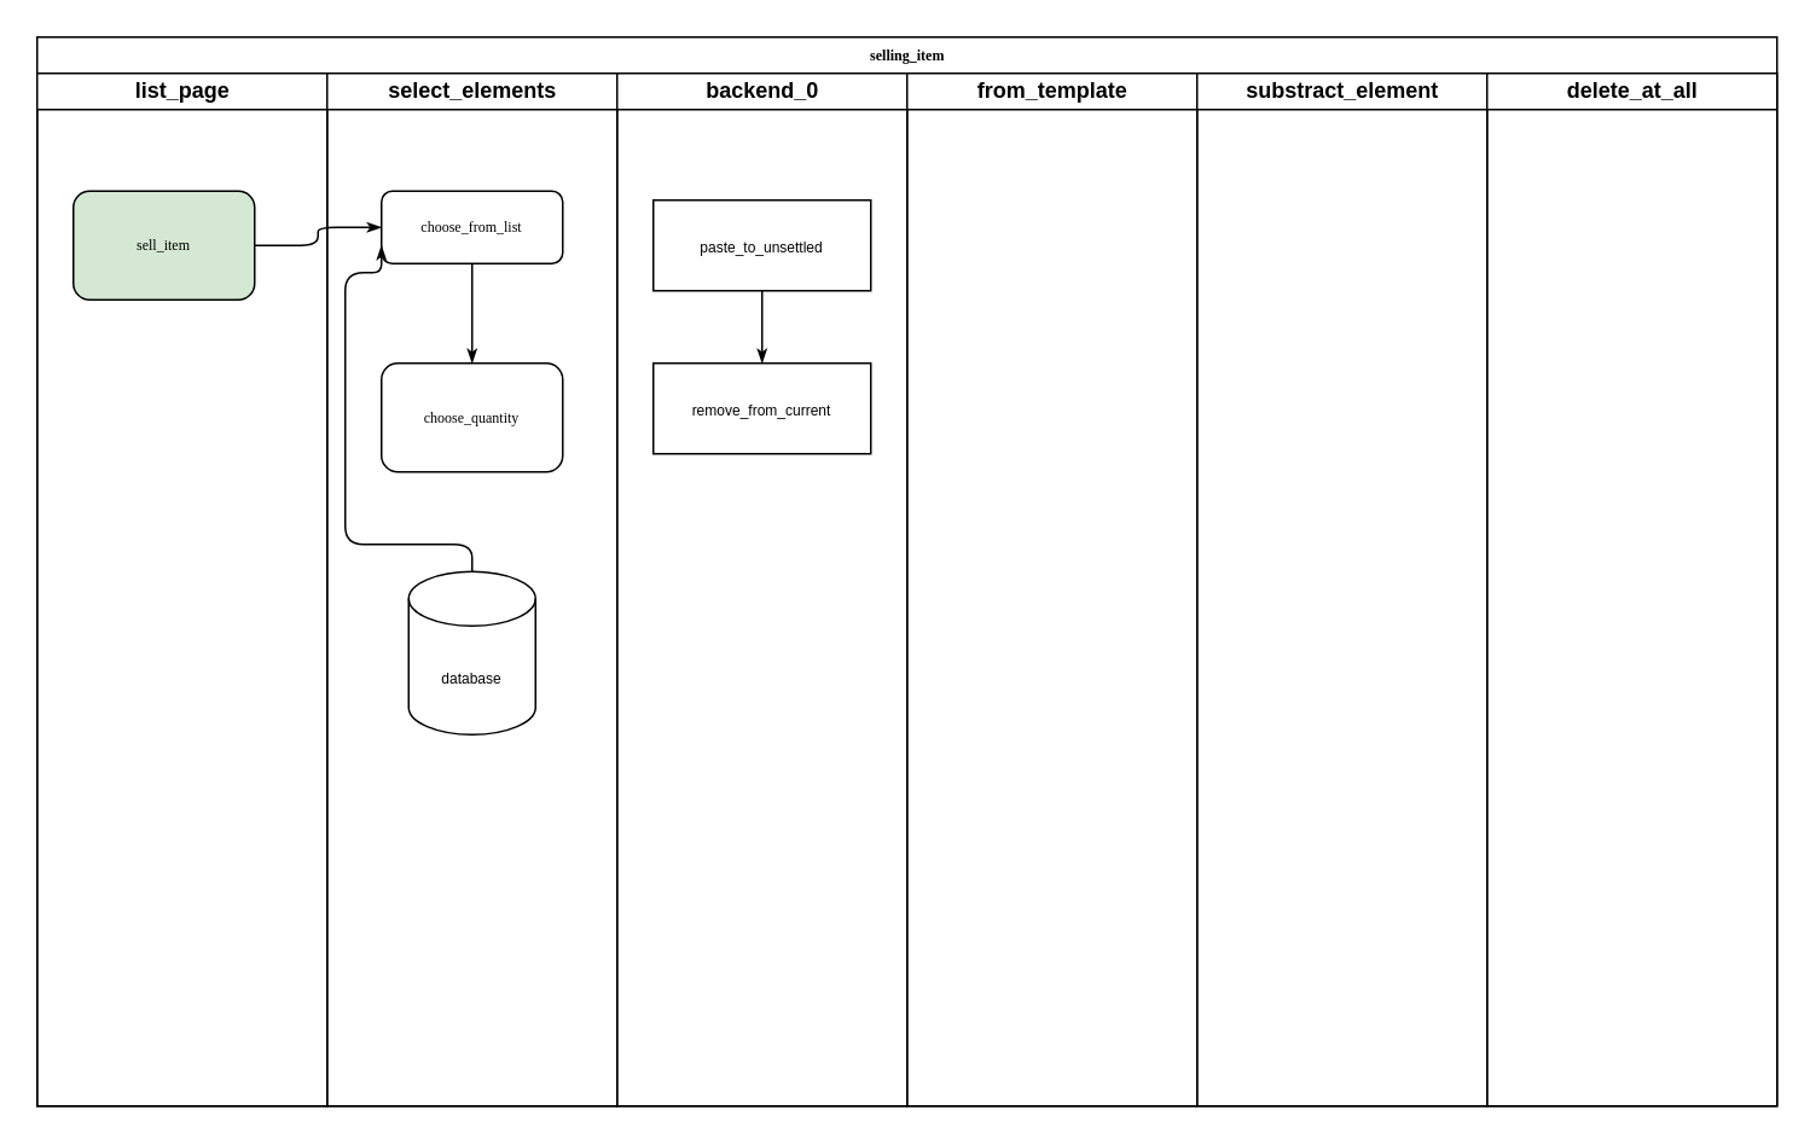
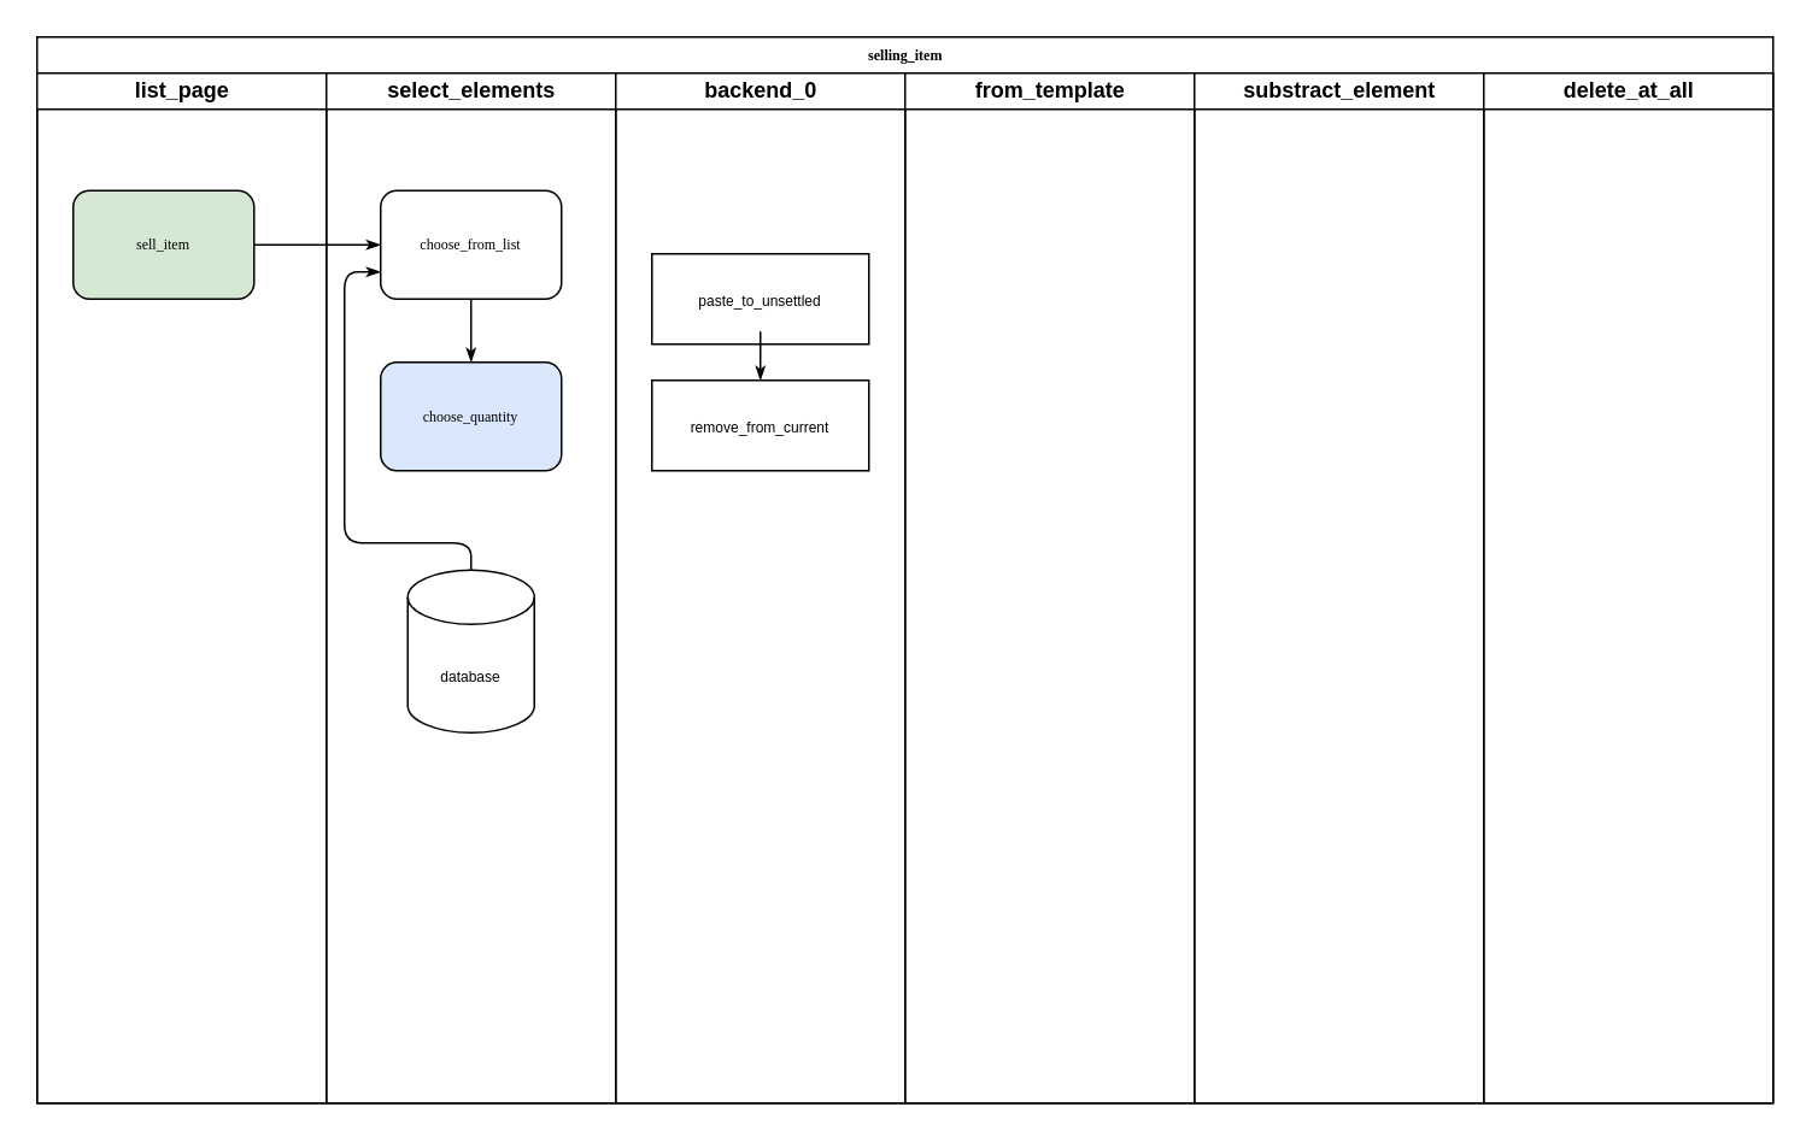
  <mxCell id="0" />
  <mxCell id="1" parent="0" />
  <mxCell id="2" value="selling_item" style="swimlane;html=1;childLayout=stackLayout;startSize=20;rounded=0;shadow=0;labelBackgroundColor=none;strokeWidth=1;fontFamily=Verdana;fontSize=8;align=center;" vertex="1" parent="1"><mxGeometry x="20" y="20" width="960" height="590" as="geometry" /></mxCell>
  <mxCell id="3" value="list_page" style="swimlane;html=1;startSize=20;" vertex="1" parent="2"><mxGeometry y="20" width="160" height="570" as="geometry" /></mxCell>
  <mxCell id="4" value="sell_item" style="rounded=1;whiteSpace=wrap;html=1;shadow=0;labelBackgroundColor=none;strokeWidth=1;fontFamily=Verdana;fontSize=8;align=center;fillColor=#d5e8d4;" vertex="1" parent="3"><mxGeometry x="20" y="65" width="100" height="60" as="geometry" /></mxCell>
  <mxCell id="5" value="select_elements" style="swimlane;html=1;startSize=20;" vertex="1" parent="2"><mxGeometry x="160" y="20" width="160" height="570" as="geometry" /></mxCell>
- <mxCell id="6" value="choose_from_list" style="rounded=1;whiteSpace=wrap;html=1;shadow=0;labelBackgroundColor=none;strokeWidth=1;fontFamily=Verdana;fontSize=8;align=center;" vertex="1" parent="5"><mxGeometry x="30" y="65" width="100" height="40" as="geometry" /></mxCell>
+ <mxCell id="6" value="choose_from_list" style="rounded=1;whiteSpace=wrap;html=1;shadow=0;labelBackgroundColor=none;strokeWidth=1;fontFamily=Verdana;fontSize=8;align=center;" vertex="1" parent="5"><mxGeometry x="30" y="65" width="100" height="60" as="geometry" /></mxCell>
  <mxCell id="7" value="&lt;font style=&quot;font-size: 8px;&quot;&gt;database&lt;/font&gt;" style="shape=cylinder3;whiteSpace=wrap;html=1;boundedLbl=1;backgroundOutline=1;size=15;" vertex="1" parent="5"><mxGeometry x="45" y="275" width="70" height="90" as="geometry" /></mxCell>
  <mxCell id="8" style="edgeStyle=orthogonalEdgeStyle;rounded=1;html=1;labelBackgroundColor=none;startArrow=none;startFill=0;startSize=5;endArrow=classicThin;endFill=1;endSize=5;jettySize=auto;orthogonalLoop=1;strokeWidth=1;fontFamily=Verdana;fontSize=8;exitX=0.5;exitY=0;exitDx=0;exitDy=0;exitPerimeter=0;entryX=0;entryY=0.75;entryDx=0;entryDy=0;" edge="1" parent="5" source="7" target="6"><mxGeometry relative="1" as="geometry"><mxPoint x="10" y="140" as="targetPoint" /><Array as="points"><mxPoint x="80" y="260" /><mxPoint x="10" y="260" /><mxPoint x="10" y="110" /></Array></mxGeometry></mxCell>
- <mxCell id="9" value="choose_quantity" style="rounded=1;whiteSpace=wrap;html=1;shadow=0;labelBackgroundColor=none;strokeWidth=1;fontFamily=Verdana;fontSize=8;align=center;" vertex="1" parent="5"><mxGeometry x="30" y="160" width="100" height="60" as="geometry" /></mxCell>
+ <mxCell id="9" value="choose_quantity" style="rounded=1;whiteSpace=wrap;html=1;shadow=0;labelBackgroundColor=none;strokeWidth=1;fontFamily=Verdana;fontSize=8;align=center;fillColor=#dae8fc;" vertex="1" parent="5"><mxGeometry x="30" y="160" width="100" height="60" as="geometry" /></mxCell>
  <mxCell id="10" style="edgeStyle=orthogonalEdgeStyle;rounded=1;html=1;labelBackgroundColor=none;startArrow=none;startFill=0;startSize=5;endArrow=classicThin;endFill=1;endSize=5;jettySize=auto;orthogonalLoop=1;strokeWidth=1;fontFamily=Verdana;fontSize=8;exitX=0.5;exitY=1;exitDx=0;exitDy=0;entryX=0.5;entryY=0;entryDx=0;entryDy=0;" edge="1" parent="5" source="6" target="9"><mxGeometry relative="1" as="geometry"><mxPoint x="130" y="155.0" as="sourcePoint" /><mxPoint x="180" y="150" as="targetPoint" /><Array as="points"><mxPoint x="80" y="150" /><mxPoint x="80" y="150" /></Array></mxGeometry></mxCell>
  <mxCell id="11" value="backend_0" style="swimlane;html=1;startSize=20;" vertex="1" parent="2"><mxGeometry x="320" y="20" width="160" height="570" as="geometry" /></mxCell>
- <mxCell id="12" value="&lt;font style=&quot;font-size: 8px;&quot;&gt;paste_to_unsettled&lt;/font&gt;" style="rounded=0;whiteSpace=wrap;html=1;" vertex="1" parent="11"><mxGeometry x="20" y="70" width="120" height="50" as="geometry" /></mxCell>
- <mxCell id="13" value="&lt;font style=&quot;font-size: 8px;&quot;&gt;remove_from_current&lt;/font&gt;" style="rounded=0;whiteSpace=wrap;html=1;" vertex="1" parent="11"><mxGeometry x="20" y="160" width="120" height="50" as="geometry" /></mxCell>
+ <mxCell id="12" value="&lt;font style=&quot;font-size: 8px;&quot;&gt;paste_to_unsettled&lt;/font&gt;" style="rounded=0;whiteSpace=wrap;html=1;" vertex="1" parent="11"><mxGeometry x="20" y="100" width="120" height="50" as="geometry" /></mxCell>
+ <mxCell id="13" value="&lt;font style=&quot;font-size: 8px;&quot;&gt;remove_from_current&lt;/font&gt;" style="rounded=0;whiteSpace=wrap;html=1;" vertex="1" parent="11"><mxGeometry x="20" y="170" width="120" height="50" as="geometry" /></mxCell>
  <mxCell id="14" style="edgeStyle=orthogonalEdgeStyle;rounded=1;html=1;labelBackgroundColor=none;startArrow=none;startFill=0;startSize=5;endArrow=classicThin;endFill=1;endSize=5;jettySize=auto;orthogonalLoop=1;strokeWidth=1;fontFamily=Verdana;fontSize=8;exitX=0.5;exitY=1;exitDx=0;exitDy=0;entryX=0.5;entryY=0;entryDx=0;entryDy=0;" edge="1" parent="11" source="12" target="13"><mxGeometry relative="1" as="geometry"><mxPoint x="-70" y="135" as="sourcePoint" /><mxPoint x="-70" y="170" as="targetPoint" /><Array as="points"><mxPoint x="80" y="140" /><mxPoint x="80" y="140" /></Array></mxGeometry></mxCell>
  <mxCell id="15" value="from_template" style="swimlane;html=1;startSize=20;" vertex="1" parent="2"><mxGeometry x="480" y="20" width="160" height="570" as="geometry" /></mxCell>
  <mxCell id="16" value="substract_element" style="swimlane;html=1;startSize=20;" vertex="1" parent="2"><mxGeometry x="640" y="20" width="160" height="570" as="geometry" /></mxCell>
  <mxCell id="17" value="delete_at_all" style="swimlane;html=1;startSize=20;" vertex="1" parent="2"><mxGeometry x="800" y="20" width="160" height="570" as="geometry" /></mxCell>
  <mxCell id="18" style="edgeStyle=orthogonalEdgeStyle;rounded=1;html=1;labelBackgroundColor=none;startArrow=none;startFill=0;startSize=5;endArrow=classicThin;endFill=1;endSize=5;jettySize=auto;orthogonalLoop=1;strokeWidth=1;fontFamily=Verdana;fontSize=8;exitX=1;exitY=0.5;exitDx=0;exitDy=0;entryX=0;entryY=0.5;entryDx=0;entryDy=0;" edge="1" parent="2" source="4" target="6"><mxGeometry relative="1" as="geometry"><mxPoint x="130" y="125" as="sourcePoint" /><mxPoint x="200" y="185" as="targetPoint" /></mxGeometry></mxCell>
